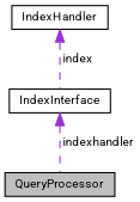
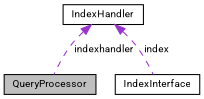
  digraph {
    fontname=Roboto
    node [color=black fillcolor=white fontname=Roboto fontsize=10 shape=record style=filled]
    edge [color=darkorchid3 dir=back fontname=Roboto fontsize=10 labelfontname=Helvetica labelfontsize=10 style=dashed]
    n1 [fillcolor=grey75 fontcolor=black height=0.2 label=QueryProcessor width=0.4]
    n2 [height=0.2 label=IndexHandler width=0.4]
    n3 [height=0.2 label=IndexInterface width=0.4]
-   n3 -> n1 [label=" indexhandler"]
+   n2 -> n1 [label=" indexhandler"]
    n2 -> n3 [label=" index"]
  }
